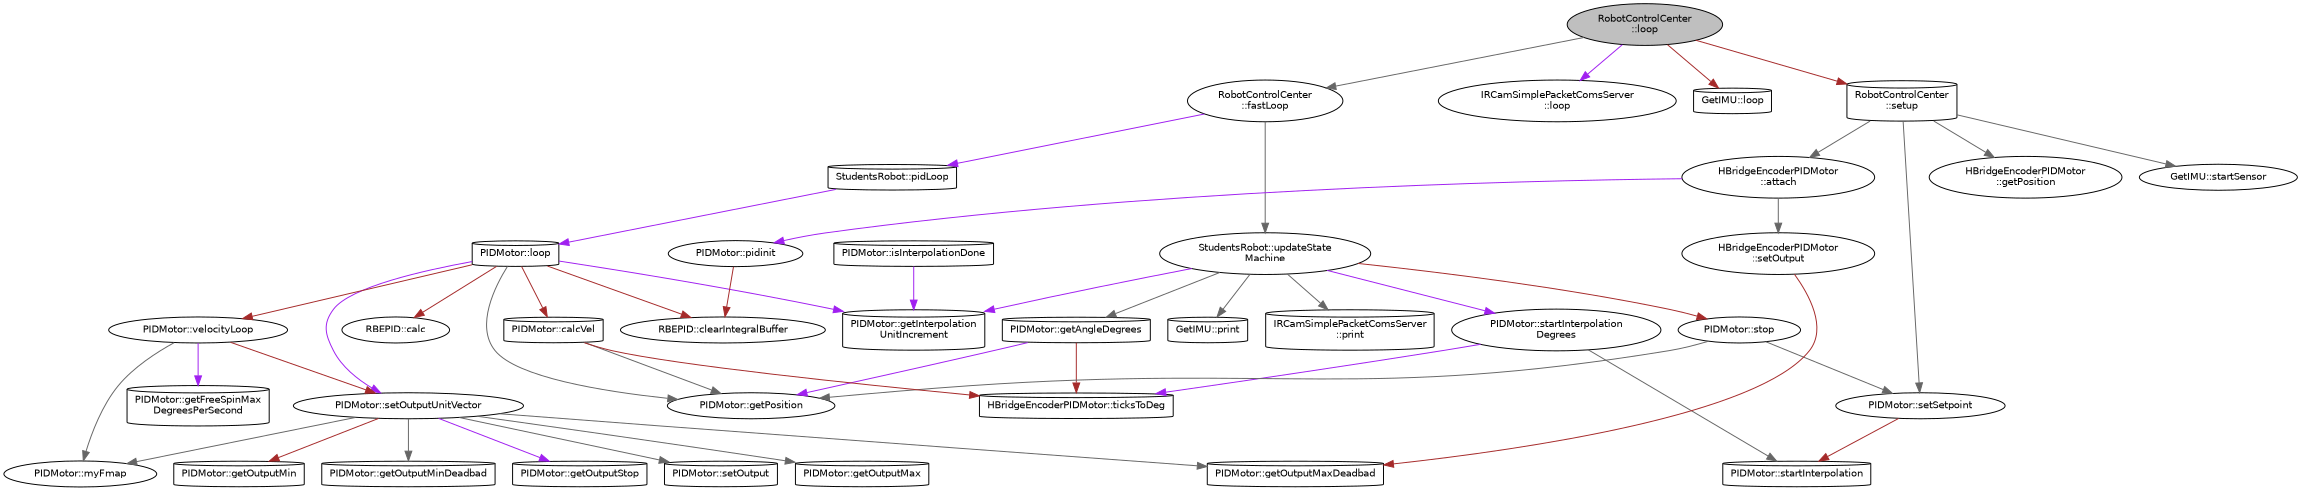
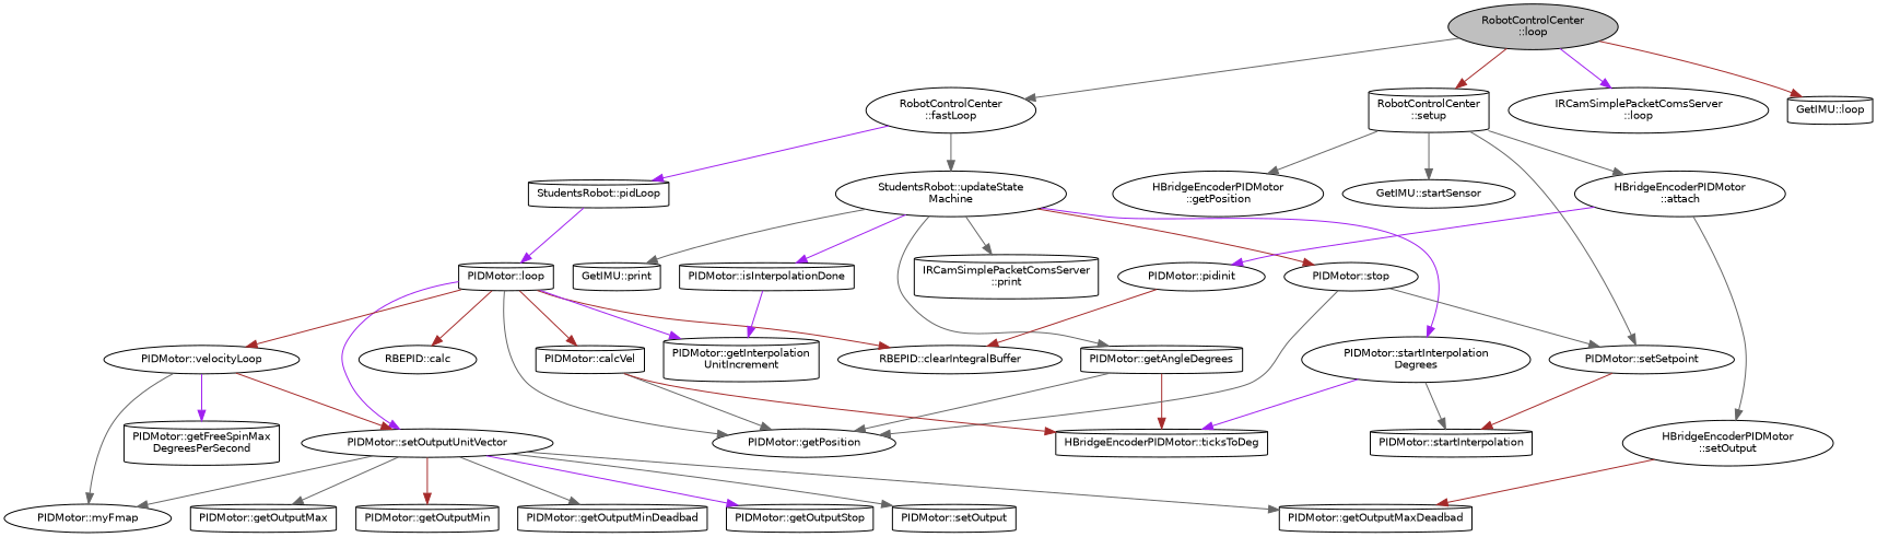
  digraph {
    fontname="DejaVu Sans"
    rankdir=TB
    node [color=black fillcolor=white fontname="DejaVu Sans" fontsize=10 shape=cylinder style=filled]
    edge [color=gray40 fontname="DejaVu Sans" fontsize=10 labelfontname=Helvetica labelfontsize=10 style=solid]
    n1 [fillcolor=grey75 fontcolor=black height=0.2 label="RobotControlCenter\l::loop" shape=ellipse width=0.4]
    n2 [height=0.2 label="RobotControlCenter\l::fastLoop" shape=ellipse width=0.4]
    n3 [height=0.2 label="IRCamSimplePacketComsServer\l::loop" shape=ellipse width=0.4]
    n4 [height=0.2 label="GetIMU::loop" width=0.4]
    n5 [height=0.2 label="RobotControlCenter\l::setup" width=0.4]
    n6 [height=0.2 label="StudentsRobot::pidLoop" width=0.4]
    n7 [height=0.2 label="StudentsRobot::updateState\lMachine" shape=ellipse width=0.4]
    n8 [height=0.2 label="PIDMotor::setSetpoint" shape=ellipse width=0.4]
    n9 [height=0.2 label="HBridgeEncoderPIDMotor\l::attach" shape=ellipse width=0.4]
    n10 [height=0.2 label="HBridgeEncoderPIDMotor\l::getPosition" shape=ellipse width=0.4]
    n11 [height=0.2 label="GetIMU::startSensor" shape=ellipse width=0.4]
    n12 [height=0.2 label="PIDMotor::loop" width=0.4]
    n13 [height=0.2 label="PIDMotor::startInterpolation\lDegrees" shape=ellipse width=0.4]
    n14 [height=0.2 label="PIDMotor::getAngleDegrees" width=0.4]
    n15 [height=0.2 label="GetIMU::print" width=0.4]
    n16 [height=0.2 label="IRCamSimplePacketComsServer\l::print" width=0.4]
    n17 [height=0.2 label="PIDMotor::isInterpolationDone" width=0.4]
    n18 [height=0.2 label="PIDMotor::stop" shape=ellipse width=0.4]
    n19 [height=0.2 label="RBEPID::calc" shape=ellipse width=0.4]
    n20 [height=0.2 label="PIDMotor::calcVel" width=0.4]
    n21 [height=0.2 label="PIDMotor::getPosition" shape=ellipse width=0.4]
    n22 [height=0.2 label="RBEPID::clearIntegralBuffer" shape=ellipse width=0.4]
    n23 [height=0.2 label="PIDMotor::getInterpolation\lUnitIncrement" width=0.4]
    n24 [height=0.2 label="PIDMotor::setOutputUnitVector" shape=ellipse width=0.4]
    n25 [height=0.2 label="PIDMotor::velocityLoop" shape=ellipse width=0.4]
    n26 [height=0.2 label="HBridgeEncoderPIDMotor::ticksToDeg" width=0.4]
    n27 [height=0.2 label="PIDMotor::getOutputMax" width=0.4]
    n28 [height=0.2 label="PIDMotor::getOutputMaxDeadbad" width=0.4]
    n29 [height=0.2 label="PIDMotor::getOutputMin" width=0.4]
    n30 [height=0.2 label="PIDMotor::getOutputMinDeadbad" width=0.4]
    n31 [height=0.2 label="PIDMotor::getOutputStop" width=0.4]
    n32 [height=0.2 label="PIDMotor::myFmap" shape=ellipse width=0.4]
    n33 [height=0.2 label="PIDMotor::setOutput" width=0.4]
    n34 [height=0.2 label="PIDMotor::getFreeSpinMax\lDegreesPerSecond" width=0.4]
    n35 [height=0.2 label="PIDMotor::startInterpolation" width=0.4]
    n36 [height=0.2 label="PIDMotor::pidinit" shape=ellipse width=0.4]
    n37 [height=0.2 label="HBridgeEncoderPIDMotor\l::setOutput" shape=ellipse width=0.4]
    n1 -> n2
    n1 -> n3 [color=purple]
    n1 -> n4 [color=brown]
    n1 -> n5 [color=brown]
    n2 -> n6 [color=purple]
    n2 -> n7
    n5 -> n8
    n5 -> n9
    n5 -> n10
    n5 -> n11
    n6 -> n12 [color=purple]
    n7 -> n13 [color=purple]
    n7 -> n14
    n7 -> n15
    n7 -> n16
-   n7 -> n23 [color=purple]
+   n7 -> n17 [color=purple]
    n7 -> n18 [color=brown]
    n8 -> n35 [color=brown]
    n9 -> n36 [color=purple]
    n9 -> n37
    n12 -> n19 [color=brown]
    n12 -> n20 [color=brown]
    n12 -> n21
    n12 -> n22 [color=brown]
    n12 -> n23 [color=purple]
    n12 -> n24 [color=purple]
    n12 -> n25 [color=brown]
    n13 -> n26 [color=purple]
    n13 -> n35
-   n14 -> n21 [color=purple]
+   n14 -> n21
    n14 -> n26 [color=brown]
    n17 -> n23 [color=purple]
    n18 -> n8
    n18 -> n21
    n20 -> n21
    n20 -> n26 [color=brown]
    n24 -> n27
    n24 -> n28
    n24 -> n29 [color=brown]
    n24 -> n30
    n24 -> n31 [color=purple]
    n24 -> n32
    n24 -> n33
    n25 -> n24 [color=brown]
    n25 -> n32
    n25 -> n34 [color=purple]
    n36 -> n22 [color=brown]
    n37 -> n28 [color=brown]
  }
